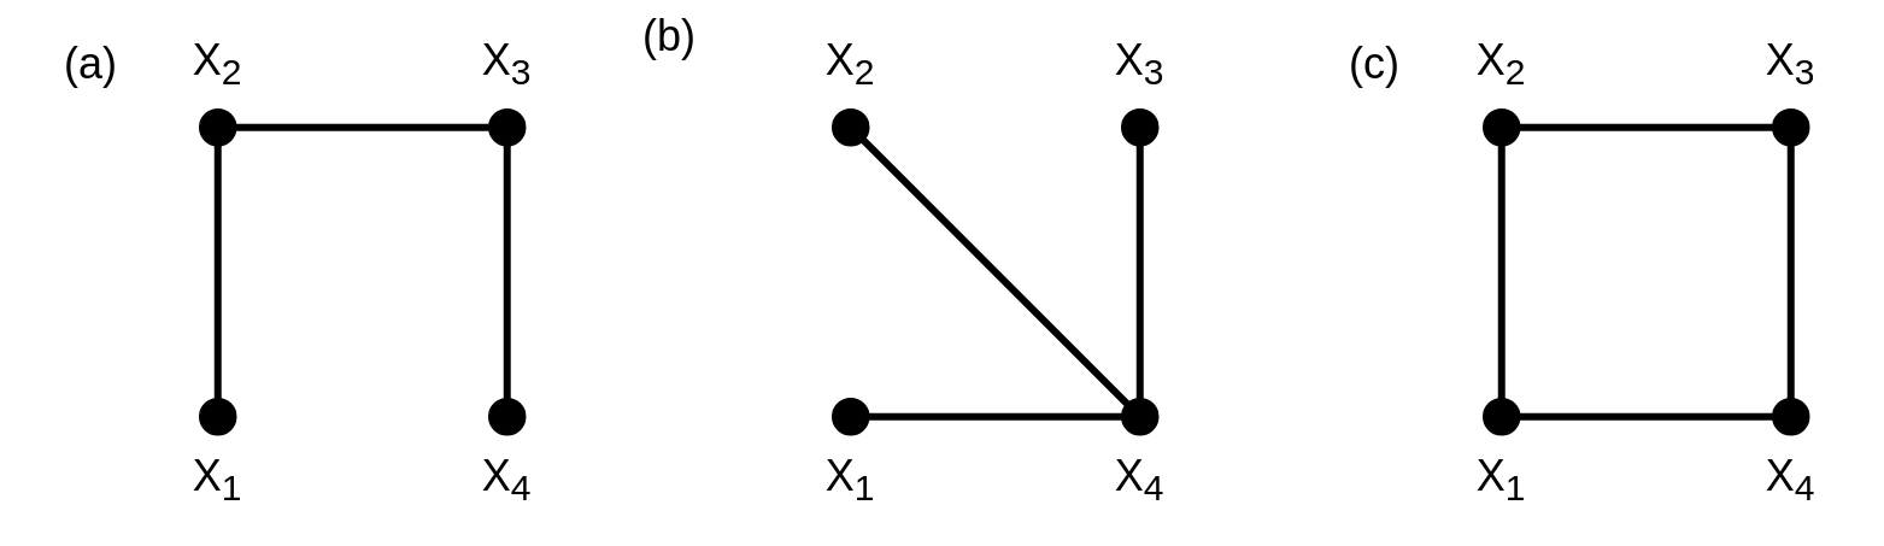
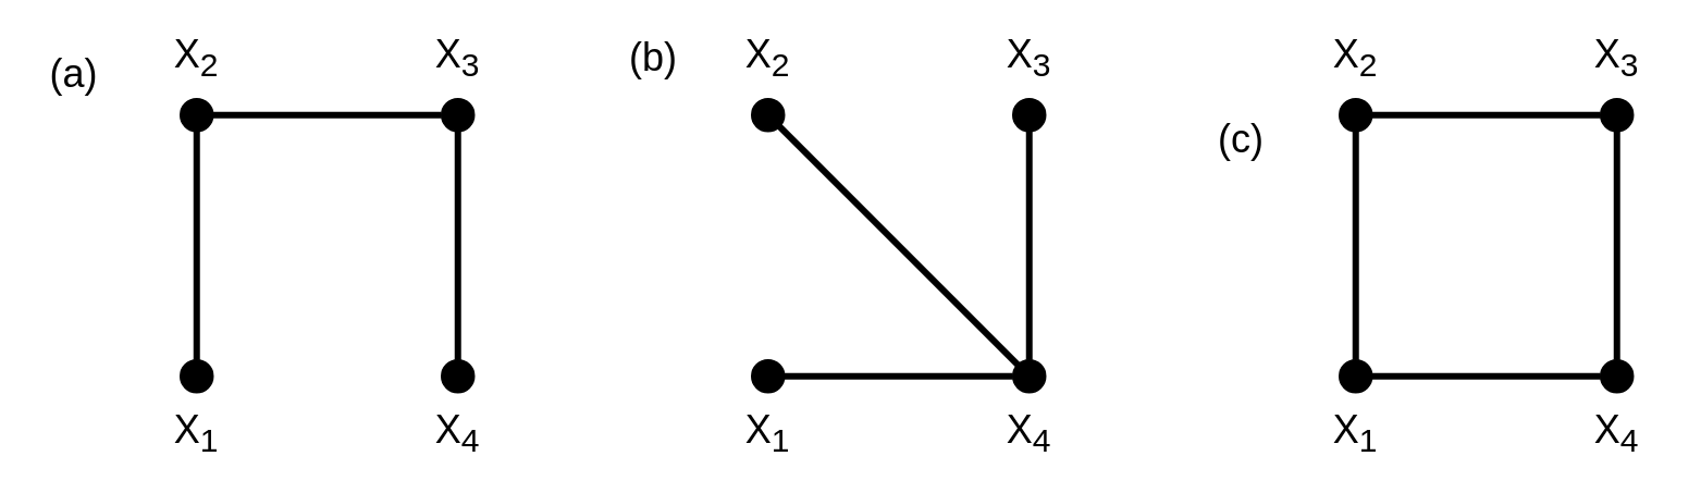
  <mxCell id="0" />
  <mxCell id="1" parent="0" />
  <mxCell id="2" value="" style="ellipse;whiteSpace=wrap;html=1;fillColor=#000000;" vertex="1" parent="1"><mxGeometry x="110" y="220" width="20" height="20" as="geometry" /></mxCell>
  <mxCell id="3" style="edgeStyle=orthogonalEdgeStyle;rounded=0;orthogonalLoop=1;jettySize=auto;html=1;exitX=0.5;exitY=1;exitDx=0;exitDy=0;" edge="1" parent="1" source="4"><mxGeometry relative="1" as="geometry"><mxPoint x="280" y="70" as="targetPoint" /></mxGeometry></mxCell>
  <mxCell id="4" value="" style="ellipse;whiteSpace=wrap;html=1;fillColor=#000000;" vertex="1" parent="1"><mxGeometry x="270" y="60" width="20" height="20" as="geometry" /></mxCell>
  <mxCell id="5" value="" style="ellipse;whiteSpace=wrap;html=1;fillColor=#000000;" vertex="1" parent="1"><mxGeometry x="110" y="60" width="20" height="20" as="geometry" /></mxCell>
  <mxCell id="6" value="" style="endArrow=none;html=1;rounded=0;exitX=0.5;exitY=0;exitDx=0;exitDy=0;strokeWidth=4;" edge="1" parent="1" source="2" target="5"><mxGeometry width="50" height="50" relative="1" as="geometry"><mxPoint x="350" y="380" as="sourcePoint" /><mxPoint x="400" y="330" as="targetPoint" /></mxGeometry></mxCell>
  <mxCell id="7" value="" style="endArrow=none;html=1;rounded=0;exitX=0;exitY=0.5;exitDx=0;exitDy=0;strokeWidth=4;entryX=1;entryY=0.5;entryDx=0;entryDy=0;" edge="1" parent="1" source="4" target="5"><mxGeometry width="50" height="50" relative="1" as="geometry"><mxPoint x="97" y="233" as="sourcePoint" /><mxPoint x="185" y="89" as="targetPoint" /></mxGeometry></mxCell>
  <mxCell id="8" value="&lt;font style=&quot;font-size: 24px;&quot;&gt;X&lt;sub&gt;1&lt;/sub&gt;&lt;/font&gt;" style="text;html=1;align=center;verticalAlign=middle;whiteSpace=wrap;rounded=0;" vertex="1" parent="1"><mxGeometry x="90" y="250" width="60" height="30" as="geometry" /></mxCell>
  <mxCell id="9" value="&lt;font style=&quot;font-size: 24px;&quot;&gt;X&lt;sub&gt;2&lt;/sub&gt;&lt;/font&gt;" style="text;html=1;align=center;verticalAlign=middle;whiteSpace=wrap;rounded=0;" vertex="1" parent="1"><mxGeometry x="90" y="20" width="60" height="30" as="geometry" /></mxCell>
  <mxCell id="10" value="&lt;font style=&quot;font-size: 24px;&quot;&gt;X&lt;sub&gt;3&lt;/sub&gt;&lt;/font&gt;" style="text;html=1;align=center;verticalAlign=middle;whiteSpace=wrap;rounded=0;" vertex="1" parent="1"><mxGeometry x="250" y="20" width="60" height="30" as="geometry" /></mxCell>
- <mxCell id="11" value="&lt;span style=&quot;font-size: 24px;&quot;&gt;(a)&lt;/span&gt;" style="text;html=1;align=center;verticalAlign=middle;whiteSpace=wrap;rounded=0;" vertex="1" parent="1"><mxGeometry x="20" y="20" width="60" height="30" as="geometry" /></mxCell>
+ <mxCell id="11" value="&lt;span style=&quot;font-size: 24px;&quot;&gt;(a)&lt;/span&gt;" style="text;html=1;align=center;verticalAlign=middle;whiteSpace=wrap;rounded=0;" vertex="1" parent="1"><mxGeometry x="15" y="30" width="60" height="30" as="geometry" /></mxCell>
  <mxCell id="12" value="" style="ellipse;whiteSpace=wrap;html=1;fillColor=#000000;" vertex="1" parent="1"><mxGeometry x="270" y="220" width="20" height="20" as="geometry" /></mxCell>
  <mxCell id="13" value="&lt;font style=&quot;font-size: 24px;&quot;&gt;X&lt;sub&gt;4&lt;/sub&gt;&lt;/font&gt;" style="text;html=1;align=center;verticalAlign=middle;whiteSpace=wrap;rounded=0;" vertex="1" parent="1"><mxGeometry x="250" y="250" width="60" height="30" as="geometry" /></mxCell>
  <mxCell id="14" value="" style="endArrow=none;html=1;rounded=0;exitX=0.5;exitY=0;exitDx=0;exitDy=0;strokeWidth=4;entryX=0.5;entryY=1;entryDx=0;entryDy=0;" edge="1" parent="1" source="12" target="4"><mxGeometry width="50" height="50" relative="1" as="geometry"><mxPoint x="130" y="230" as="sourcePoint" /><mxPoint x="130" y="90" as="targetPoint" /></mxGeometry></mxCell>
  <mxCell id="15" value="" style="ellipse;whiteSpace=wrap;html=1;fillColor=#000000;" vertex="1" parent="1"><mxGeometry x="460" y="220" width="20" height="20" as="geometry" /></mxCell>
  <mxCell id="16" style="edgeStyle=orthogonalEdgeStyle;rounded=0;orthogonalLoop=1;jettySize=auto;html=1;exitX=0.5;exitY=1;exitDx=0;exitDy=0;" edge="1" parent="1" source="17"><mxGeometry relative="1" as="geometry"><mxPoint x="630" y="70" as="targetPoint" /></mxGeometry></mxCell>
  <mxCell id="17" value="" style="ellipse;whiteSpace=wrap;html=1;fillColor=#000000;" vertex="1" parent="1"><mxGeometry x="620" y="60" width="20" height="20" as="geometry" /></mxCell>
  <mxCell id="18" value="" style="ellipse;whiteSpace=wrap;html=1;fillColor=#000000;" vertex="1" parent="1"><mxGeometry x="460" y="60" width="20" height="20" as="geometry" /></mxCell>
  <mxCell id="19" value="" style="endArrow=none;html=1;rounded=0;exitX=1;exitY=0.5;exitDx=0;exitDy=0;strokeWidth=4;entryX=0;entryY=0.5;entryDx=0;entryDy=0;" edge="1" parent="1" source="15" target="25"><mxGeometry width="50" height="50" relative="1" as="geometry"><mxPoint x="700" y="380" as="sourcePoint" /><mxPoint x="750" y="330" as="targetPoint" /></mxGeometry></mxCell>
  <mxCell id="20" value="" style="endArrow=none;html=1;rounded=0;exitX=0;exitY=0;exitDx=0;exitDy=0;strokeWidth=4;entryX=1;entryY=1;entryDx=0;entryDy=0;" edge="1" parent="1" source="25" target="18"><mxGeometry width="50" height="50" relative="1" as="geometry"><mxPoint x="447" y="233" as="sourcePoint" /><mxPoint x="535" y="89" as="targetPoint" /></mxGeometry></mxCell>
  <mxCell id="21" value="&lt;font style=&quot;font-size: 24px;&quot;&gt;X&lt;sub&gt;1&lt;/sub&gt;&lt;/font&gt;" style="text;html=1;align=center;verticalAlign=middle;whiteSpace=wrap;rounded=0;" vertex="1" parent="1"><mxGeometry x="440" y="250" width="60" height="30" as="geometry" /></mxCell>
  <mxCell id="22" value="&lt;font style=&quot;font-size: 24px;&quot;&gt;X&lt;sub&gt;2&lt;/sub&gt;&lt;/font&gt;" style="text;html=1;align=center;verticalAlign=middle;whiteSpace=wrap;rounded=0;" vertex="1" parent="1"><mxGeometry x="440" y="20" width="60" height="30" as="geometry" /></mxCell>
  <mxCell id="23" value="&lt;font style=&quot;font-size: 24px;&quot;&gt;X&lt;sub&gt;3&lt;/sub&gt;&lt;/font&gt;" style="text;html=1;align=center;verticalAlign=middle;whiteSpace=wrap;rounded=0;" vertex="1" parent="1"><mxGeometry x="600" y="20" width="60" height="30" as="geometry" /></mxCell>
- <mxCell id="24" value="&lt;span style=&quot;font-size: 24px;&quot;&gt;(b)&lt;/span&gt;" style="text;html=1;align=center;verticalAlign=middle;whiteSpace=wrap;rounded=0;" vertex="1" parent="1"><mxGeometry x="340" y="5" width="60" height="30" as="geometry" /></mxCell>
+ <mxCell id="24" value="&lt;span style=&quot;font-size: 24px;&quot;&gt;(b)&lt;/span&gt;" style="text;html=1;align=center;verticalAlign=middle;whiteSpace=wrap;rounded=0;" vertex="1" parent="1"><mxGeometry x="370" y="20" width="60" height="30" as="geometry" /></mxCell>
  <mxCell id="25" value="" style="ellipse;whiteSpace=wrap;html=1;fillColor=#000000;" vertex="1" parent="1"><mxGeometry x="620" y="220" width="20" height="20" as="geometry" /></mxCell>
  <mxCell id="26" value="&lt;font style=&quot;font-size: 24px;&quot;&gt;X&lt;sub&gt;4&lt;/sub&gt;&lt;/font&gt;" style="text;html=1;align=center;verticalAlign=middle;whiteSpace=wrap;rounded=0;" vertex="1" parent="1"><mxGeometry x="600" y="250" width="60" height="30" as="geometry" /></mxCell>
  <mxCell id="27" value="" style="endArrow=none;html=1;rounded=0;exitX=0.5;exitY=0;exitDx=0;exitDy=0;strokeWidth=4;entryX=0.5;entryY=1;entryDx=0;entryDy=0;" edge="1" parent="1" source="25" target="17"><mxGeometry width="50" height="50" relative="1" as="geometry"><mxPoint x="480" y="230" as="sourcePoint" /><mxPoint x="480" y="90" as="targetPoint" /></mxGeometry></mxCell>
  <mxCell id="28" value="" style="ellipse;whiteSpace=wrap;html=1;fillColor=#000000;" vertex="1" parent="1"><mxGeometry x="820" y="220" width="20" height="20" as="geometry" /></mxCell>
  <mxCell id="29" style="edgeStyle=orthogonalEdgeStyle;rounded=0;orthogonalLoop=1;jettySize=auto;html=1;exitX=0.5;exitY=1;exitDx=0;exitDy=0;" edge="1" parent="1" source="30"><mxGeometry relative="1" as="geometry"><mxPoint x="990" y="70" as="targetPoint" /></mxGeometry></mxCell>
  <mxCell id="30" value="" style="ellipse;whiteSpace=wrap;html=1;fillColor=#000000;" vertex="1" parent="1"><mxGeometry x="980" y="60" width="20" height="20" as="geometry" /></mxCell>
  <mxCell id="31" value="" style="ellipse;whiteSpace=wrap;html=1;fillColor=#000000;" vertex="1" parent="1"><mxGeometry x="820" y="60" width="20" height="20" as="geometry" /></mxCell>
  <mxCell id="32" value="" style="endArrow=none;html=1;rounded=0;exitX=0.5;exitY=0;exitDx=0;exitDy=0;strokeWidth=4;" edge="1" parent="1" source="28" target="31"><mxGeometry width="50" height="50" relative="1" as="geometry"><mxPoint x="1060" y="380" as="sourcePoint" /><mxPoint x="1110" y="330" as="targetPoint" /></mxGeometry></mxCell>
  <mxCell id="33" value="" style="endArrow=none;html=1;rounded=0;exitX=0;exitY=0.5;exitDx=0;exitDy=0;strokeWidth=4;entryX=1;entryY=0.5;entryDx=0;entryDy=0;" edge="1" parent="1" source="30" target="31"><mxGeometry width="50" height="50" relative="1" as="geometry"><mxPoint x="807" y="233" as="sourcePoint" /><mxPoint x="895" y="89" as="targetPoint" /></mxGeometry></mxCell>
  <mxCell id="34" value="&lt;font style=&quot;font-size: 24px;&quot;&gt;X&lt;sub&gt;1&lt;/sub&gt;&lt;/font&gt;" style="text;html=1;align=center;verticalAlign=middle;whiteSpace=wrap;rounded=0;" vertex="1" parent="1"><mxGeometry x="800" y="250" width="60" height="30" as="geometry" /></mxCell>
  <mxCell id="35" value="&lt;font style=&quot;font-size: 24px;&quot;&gt;X&lt;sub&gt;2&lt;/sub&gt;&lt;/font&gt;" style="text;html=1;align=center;verticalAlign=middle;whiteSpace=wrap;rounded=0;" vertex="1" parent="1"><mxGeometry x="800" y="20" width="60" height="30" as="geometry" /></mxCell>
  <mxCell id="36" value="&lt;font style=&quot;font-size: 24px;&quot;&gt;X&lt;sub&gt;3&lt;/sub&gt;&lt;/font&gt;" style="text;html=1;align=center;verticalAlign=middle;whiteSpace=wrap;rounded=0;" vertex="1" parent="1"><mxGeometry x="960" y="20" width="60" height="30" as="geometry" /></mxCell>
- <mxCell id="37" value="&lt;span style=&quot;font-size: 24px;&quot;&gt;(c)&lt;/span&gt;" style="text;html=1;align=center;verticalAlign=middle;whiteSpace=wrap;rounded=0;" vertex="1" parent="1"><mxGeometry x="730" y="20" width="60" height="30" as="geometry" /></mxCell>
+ <mxCell id="37" value="&lt;span style=&quot;font-size: 24px;&quot;&gt;(c)&lt;/span&gt;" style="text;html=1;align=center;verticalAlign=middle;whiteSpace=wrap;rounded=0;" vertex="1" parent="1"><mxGeometry x="730" y="70" width="60" height="30" as="geometry" /></mxCell>
  <mxCell id="38" value="" style="ellipse;whiteSpace=wrap;html=1;fillColor=#000000;" vertex="1" parent="1"><mxGeometry x="980" y="220" width="20" height="20" as="geometry" /></mxCell>
  <mxCell id="39" value="&lt;font style=&quot;font-size: 24px;&quot;&gt;X&lt;sub&gt;4&lt;/sub&gt;&lt;/font&gt;" style="text;html=1;align=center;verticalAlign=middle;whiteSpace=wrap;rounded=0;" vertex="1" parent="1"><mxGeometry x="960" y="250" width="60" height="30" as="geometry" /></mxCell>
  <mxCell id="40" value="" style="endArrow=none;html=1;rounded=0;exitX=0.5;exitY=0;exitDx=0;exitDy=0;strokeWidth=4;entryX=0.5;entryY=1;entryDx=0;entryDy=0;" edge="1" parent="1" source="38" target="30"><mxGeometry width="50" height="50" relative="1" as="geometry"><mxPoint x="840" y="230" as="sourcePoint" /><mxPoint x="840" y="90" as="targetPoint" /></mxGeometry></mxCell>
  <mxCell id="41" value="" style="endArrow=none;html=1;rounded=0;exitX=0;exitY=0.5;exitDx=0;exitDy=0;strokeWidth=4;entryX=1;entryY=0.5;entryDx=0;entryDy=0;" edge="1" parent="1" source="38" target="28"><mxGeometry width="50" height="50" relative="1" as="geometry"><mxPoint x="990" y="80" as="sourcePoint" /><mxPoint x="850" y="80" as="targetPoint" /></mxGeometry></mxCell>
